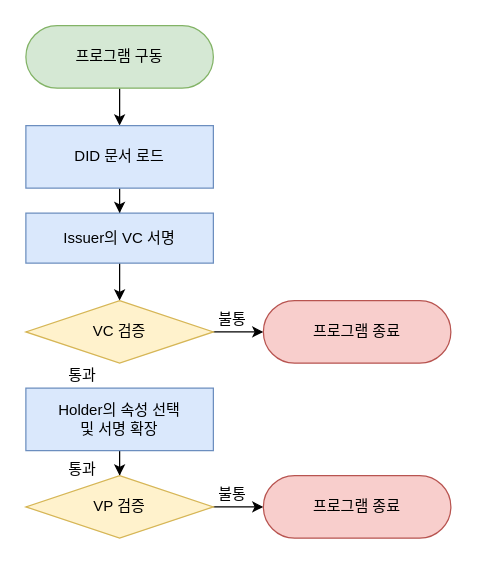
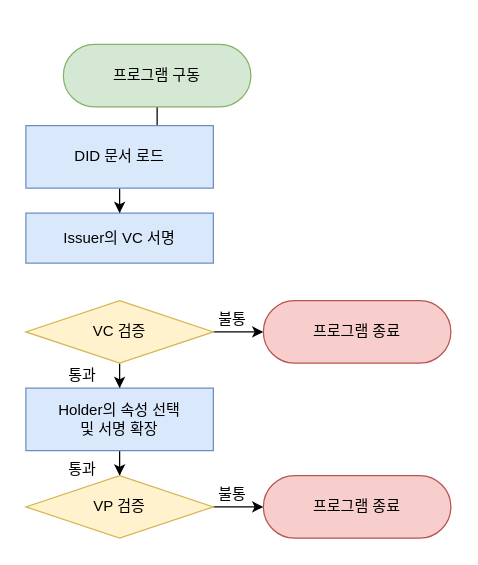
  <mxCell id="0" />
  <mxCell id="1" parent="0" />
  <mxCell id="2" style="edgeStyle=orthogonalEdgeStyle;rounded=0;orthogonalLoop=1;jettySize=auto;html=1;" edge="1" parent="1" source="3" target="5"><mxGeometry relative="1" as="geometry" /></mxCell>
- <mxCell id="3" value="프로그램 구동" style="rounded=1;whiteSpace=wrap;html=1;arcSize=50;fillColor=#d5e8d4;strokeColor=#82b366;" vertex="1" parent="1"><mxGeometry x="20" y="20" width="150" height="50" as="geometry" /></mxCell>
+ <mxCell id="3" value="프로그램 구동" style="rounded=1;whiteSpace=wrap;html=1;arcSize=50;fillColor=#d5e8d4;strokeColor=#82b366;" vertex="1" parent="1"><mxGeometry x="50" y="35" width="150" height="50" as="geometry" /></mxCell>
  <mxCell id="4" style="edgeStyle=orthogonalEdgeStyle;rounded=0;orthogonalLoop=1;jettySize=auto;html=1;entryX=0.5;entryY=0;entryDx=0;entryDy=0;" edge="1" parent="1" source="5" target="7"><mxGeometry relative="1" as="geometry" /></mxCell>
  <mxCell id="5" value="DID 문서 로드" style="rounded=0;whiteSpace=wrap;html=1;fillColor=#dae8fc;strokeColor=#6c8ebf;" vertex="1" parent="1"><mxGeometry x="20" y="100" width="150" height="50" as="geometry" /></mxCell>
- <mxCell id="6" style="edgeStyle=orthogonalEdgeStyle;rounded=0;orthogonalLoop=1;jettySize=auto;html=1;entryX=0.5;entryY=0;entryDx=0;entryDy=0;" edge="1" parent="1" source="7" target="10"><mxGeometry relative="1" as="geometry" /></mxCell>
  <mxCell id="7" value="Issuer의 VC 서명" style="rounded=0;whiteSpace=wrap;html=1;fillColor=#dae8fc;strokeColor=#6c8ebf;" vertex="1" parent="1"><mxGeometry x="20" y="170" width="150" height="40" as="geometry" /></mxCell>
+ <mxCell id="8" value="" style="edgeStyle=orthogonalEdgeStyle;rounded=0;orthogonalLoop=1;jettySize=auto;html=1;" edge="1" parent="1" source="10" target="13"><mxGeometry relative="1" as="geometry" /></mxCell>
  <mxCell id="9" style="edgeStyle=orthogonalEdgeStyle;rounded=0;orthogonalLoop=1;jettySize=auto;html=1;entryX=0;entryY=0.5;entryDx=0;entryDy=0;" edge="1" parent="1" source="10" target="11"><mxGeometry relative="1" as="geometry" /></mxCell>
  <mxCell id="10" value="VC 검증" style="rhombus;whiteSpace=wrap;html=1;fillColor=#fff2cc;strokeColor=#d6b656;" vertex="1" parent="1"><mxGeometry x="20" y="240" width="150" height="50" as="geometry" /></mxCell>
  <mxCell id="11" value="프로그램 종료" style="rounded=1;whiteSpace=wrap;html=1;arcSize=50;fillColor=#f8cecc;strokeColor=#b85450;" vertex="1" parent="1"><mxGeometry x="210" y="240" width="150" height="50" as="geometry" /></mxCell>
  <mxCell id="12" value="" style="edgeStyle=orthogonalEdgeStyle;rounded=0;orthogonalLoop=1;jettySize=auto;html=1;" edge="1" parent="1" source="13" target="15"><mxGeometry relative="1" as="geometry" /></mxCell>
  <mxCell id="13" value="Holder의 속성 선택&lt;br&gt;및 서명 확장" style="rounded=0;whiteSpace=wrap;html=1;fillColor=#dae8fc;strokeColor=#6c8ebf;" vertex="1" parent="1"><mxGeometry x="20" y="310" width="150" height="50" as="geometry" /></mxCell>
  <mxCell id="14" style="edgeStyle=orthogonalEdgeStyle;rounded=0;orthogonalLoop=1;jettySize=auto;html=1;" edge="1" parent="1" source="15" target="16"><mxGeometry relative="1" as="geometry" /></mxCell>
  <mxCell id="15" value="VP 검증" style="rhombus;whiteSpace=wrap;html=1;fillColor=#fff2cc;strokeColor=#d6b656;" vertex="1" parent="1"><mxGeometry x="20" y="380" width="150" height="50" as="geometry" /></mxCell>
  <mxCell id="16" value="프로그램 종료" style="rounded=1;whiteSpace=wrap;html=1;arcSize=50;fillColor=#f8cecc;strokeColor=#b85450;" vertex="1" parent="1"><mxGeometry x="210" y="380" width="150" height="50" as="geometry" /></mxCell>
  <mxCell id="17" value="통과" style="text;html=1;align=center;verticalAlign=middle;resizable=0;points=[];autosize=1;strokeColor=none;fillColor=none;" vertex="1" parent="1"><mxGeometry x="40" y="285" width="50" height="30" as="geometry" /></mxCell>
  <mxCell id="18" value="통과" style="text;html=1;align=center;verticalAlign=middle;resizable=0;points=[];autosize=1;strokeColor=none;fillColor=none;" vertex="1" parent="1"><mxGeometry x="40" y="360" width="50" height="30" as="geometry" /></mxCell>
  <mxCell id="19" value="불통" style="text;html=1;align=center;verticalAlign=middle;resizable=0;points=[];autosize=1;strokeColor=none;fillColor=none;" vertex="1" parent="1"><mxGeometry x="160" y="240" width="50" height="30" as="geometry" /></mxCell>
  <mxCell id="20" value="불통" style="text;html=1;align=center;verticalAlign=middle;resizable=0;points=[];autosize=1;strokeColor=none;fillColor=none;" vertex="1" parent="1"><mxGeometry x="160" y="380" width="50" height="30" as="geometry" /></mxCell>
